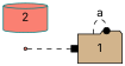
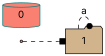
  digraph {
    fontname=Inter
    rankdir=LR
    node [fontname=Inter style=filled fillcolor=salmon color=black]
    edge [fontname=Inter style=dashed]
    1 [shape=folder fillcolor=tan]
-   2 [shape=cylinder color=teal]
+   2 [shape=cylinder color=teal label=0]
    nowhere [shape=point]
    1 -> 1 [label=a arrowhead=dot]
    nowhere -> 1 [arrowhead=box]
  }
